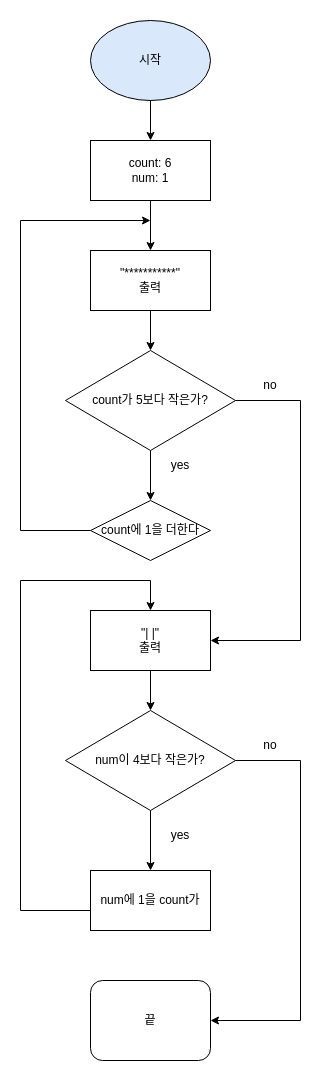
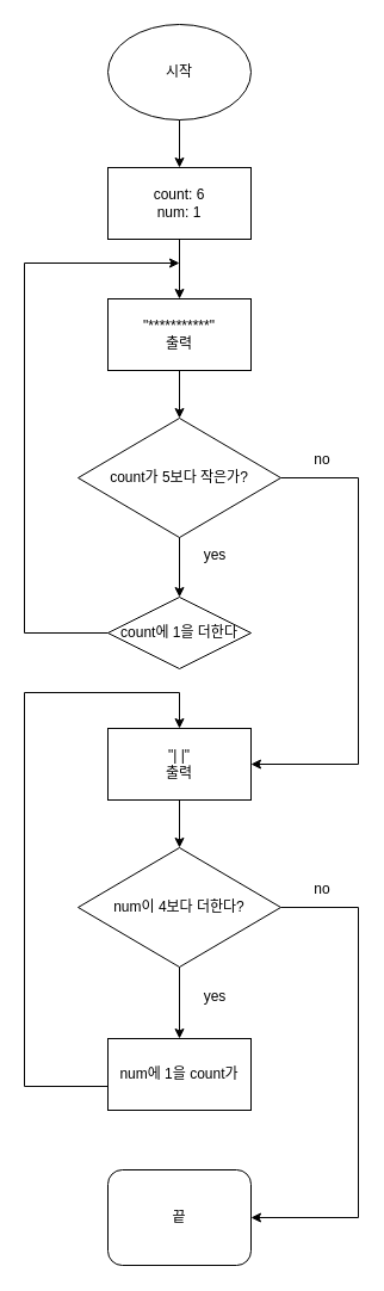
  <mxCell id="0" />
  <mxCell id="1" parent="0" />
- <mxCell id="2" value="시작" style="ellipse;whiteSpace=wrap;html=1;fillColor=#dae8fc;" vertex="1" parent="1"><mxGeometry x="90" y="20" width="120" height="80" as="geometry" /></mxCell>
+ <mxCell id="2" value="시작" style="ellipse;whiteSpace=wrap;html=1;" vertex="1" parent="1"><mxGeometry x="90" y="20" width="120" height="80" as="geometry" /></mxCell>
  <mxCell id="3" value="&quot;***********&quot;&lt;br&gt;출력" style="rounded=0;whiteSpace=wrap;html=1;" vertex="1" parent="1"><mxGeometry x="90" y="250" width="120" height="60" as="geometry" /></mxCell>
  <mxCell id="4" value="&quot;| |&quot;&lt;br&gt;출력" style="rounded=0;whiteSpace=wrap;html=1;" vertex="1" parent="1"><mxGeometry x="90" y="610" width="120" height="60" as="geometry" /></mxCell>
  <mxCell id="5" value="count에 1을 더한다" style="rhombus;whiteSpace=wrap;html=1;" vertex="1" parent="1"><mxGeometry x="90" y="500" width="120" height="60" as="geometry" /></mxCell>
  <mxCell id="6" value="count: 6&lt;br&gt;num: 1" style="rounded=0;whiteSpace=wrap;html=1;" vertex="1" parent="1"><mxGeometry x="90" y="140" width="120" height="60" as="geometry" /></mxCell>
  <mxCell id="7" value="count가 5보다 작은가?" style="rhombus;whiteSpace=wrap;html=1;" vertex="1" parent="1"><mxGeometry x="65" y="350" width="170" height="100" as="geometry" /></mxCell>
- <mxCell id="8" value="num이 4보다 작은가?" style="rhombus;whiteSpace=wrap;html=1;" vertex="1" parent="1"><mxGeometry x="65" y="710" width="170" height="100" as="geometry" /></mxCell>
+ <mxCell id="8" value="num이 4보다 더한다?" style="rhombus;whiteSpace=wrap;html=1;" vertex="1" parent="1"><mxGeometry x="65" y="710" width="170" height="100" as="geometry" /></mxCell>
  <mxCell id="9" value="num에 1을 count가" style="rounded=0;whiteSpace=wrap;html=1;" vertex="1" parent="1"><mxGeometry x="90" y="870" width="120" height="60" as="geometry" /></mxCell>
  <mxCell id="10" value="끝" style="whiteSpace=wrap;html=1;rounded=1;" vertex="1" parent="1"><mxGeometry x="90" y="980" width="120" height="80" as="geometry" /></mxCell>
  <mxCell id="11" value="" style="endArrow=classic;html=1;rounded=0;" edge="1" parent="1" target="6"><mxGeometry width="50" height="50" relative="1" as="geometry"><mxPoint x="150" y="100" as="sourcePoint" /><mxPoint x="200" y="50" as="targetPoint" /><Array as="points"><mxPoint x="150" y="140" /></Array></mxGeometry></mxCell>
  <mxCell id="12" value="" style="endArrow=classic;html=1;rounded=0;entryX=0.5;entryY=0;entryDx=0;entryDy=0;" edge="1" parent="1" target="3"><mxGeometry width="50" height="50" relative="1" as="geometry"><mxPoint x="150" y="200" as="sourcePoint" /><mxPoint x="200" y="150" as="targetPoint" /></mxGeometry></mxCell>
  <mxCell id="13" value="" style="endArrow=classic;html=1;rounded=0;exitX=0.5;exitY=1;exitDx=0;exitDy=0;entryX=0.5;entryY=0;entryDx=0;entryDy=0;" edge="1" parent="1" source="3" target="7"><mxGeometry width="50" height="50" relative="1" as="geometry"><mxPoint x="120" y="320" as="sourcePoint" /><mxPoint x="150" y="340" as="targetPoint" /></mxGeometry></mxCell>
  <mxCell id="14" value="" style="endArrow=classic;html=1;rounded=0;entryX=0.5;entryY=0;entryDx=0;entryDy=0;" edge="1" parent="1" target="5"><mxGeometry width="50" height="50" relative="1" as="geometry"><mxPoint x="150" y="450" as="sourcePoint" /><mxPoint x="200" y="400" as="targetPoint" /></mxGeometry></mxCell>
  <mxCell id="15" value="" style="endArrow=classic;html=1;rounded=0;entryX=0.5;entryY=0;entryDx=0;entryDy=0;" edge="1" parent="1" target="8"><mxGeometry width="50" height="50" relative="1" as="geometry"><mxPoint x="150" y="670" as="sourcePoint" /><mxPoint x="200" y="620" as="targetPoint" /></mxGeometry></mxCell>
  <mxCell id="16" value="" style="endArrow=classic;html=1;rounded=0;entryX=0.5;entryY=0;entryDx=0;entryDy=0;" edge="1" parent="1" target="9"><mxGeometry width="50" height="50" relative="1" as="geometry"><mxPoint x="150" y="810" as="sourcePoint" /><mxPoint x="200" y="760" as="targetPoint" /></mxGeometry></mxCell>
  <mxCell id="17" value="" style="endArrow=classic;html=1;rounded=0;entryX=1;entryY=0.5;entryDx=0;entryDy=0;" edge="1" parent="1" target="4"><mxGeometry width="50" height="50" relative="1" as="geometry"><mxPoint x="235" y="400" as="sourcePoint" /><mxPoint x="300" y="650" as="targetPoint" /><Array as="points"><mxPoint x="300" y="400" /><mxPoint x="300" y="640" /></Array></mxGeometry></mxCell>
  <mxCell id="18" value="" style="endArrow=classic;html=1;rounded=0;exitX=0;exitY=0.5;exitDx=0;exitDy=0;" edge="1" parent="1" source="5"><mxGeometry width="50" height="50" relative="1" as="geometry"><mxPoint x="90" y="470" as="sourcePoint" /><mxPoint x="150" y="220" as="targetPoint" /><Array as="points"><mxPoint x="20" y="530" /><mxPoint x="20" y="220" /></Array></mxGeometry></mxCell>
  <mxCell id="19" value="" style="endArrow=classic;html=1;rounded=0;entryX=1;entryY=0.5;entryDx=0;entryDy=0;" edge="1" parent="1" target="10"><mxGeometry width="50" height="50" relative="1" as="geometry"><mxPoint x="235" y="760" as="sourcePoint" /><mxPoint x="210" y="1000" as="targetPoint" /><Array as="points"><mxPoint x="300" y="760" /><mxPoint x="300" y="1020" /></Array></mxGeometry></mxCell>
  <mxCell id="20" value="" style="endArrow=classic;html=1;rounded=0;exitX=0;exitY=0.5;exitDx=0;exitDy=0;entryX=0.5;entryY=0;entryDx=0;entryDy=0;" edge="1" parent="1" target="4"><mxGeometry width="50" height="50" relative="1" as="geometry"><mxPoint x="90" y="910" as="sourcePoint" /><mxPoint x="150" y="600" as="targetPoint" /><Array as="points"><mxPoint x="20" y="910" /><mxPoint x="20" y="580" /><mxPoint x="150" y="580" /></Array></mxGeometry></mxCell>
  <mxCell id="21" value="no" style="text;html=1;strokeColor=none;fillColor=none;align=center;verticalAlign=middle;whiteSpace=wrap;rounded=0;" vertex="1" parent="1"><mxGeometry x="240" y="370" width="60" height="30" as="geometry" /></mxCell>
  <mxCell id="22" value="no" style="text;html=1;strokeColor=none;fillColor=none;align=center;verticalAlign=middle;whiteSpace=wrap;rounded=0;" vertex="1" parent="1"><mxGeometry x="240" y="730" width="60" height="30" as="geometry" /></mxCell>
  <mxCell id="23" value="yes" style="text;html=1;strokeColor=none;fillColor=none;align=center;verticalAlign=middle;whiteSpace=wrap;rounded=0;" vertex="1" parent="1"><mxGeometry x="150" y="450" width="60" height="30" as="geometry" /></mxCell>
  <mxCell id="24" value="yes" style="text;html=1;strokeColor=none;fillColor=none;align=center;verticalAlign=middle;whiteSpace=wrap;rounded=0;" vertex="1" parent="1"><mxGeometry x="150" y="820" width="60" height="30" as="geometry" /></mxCell>
